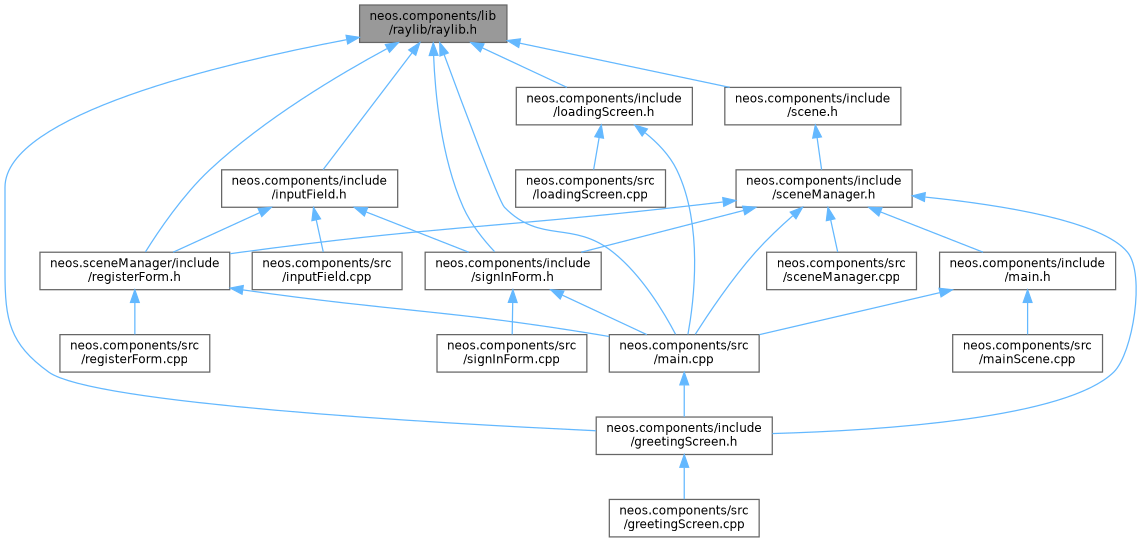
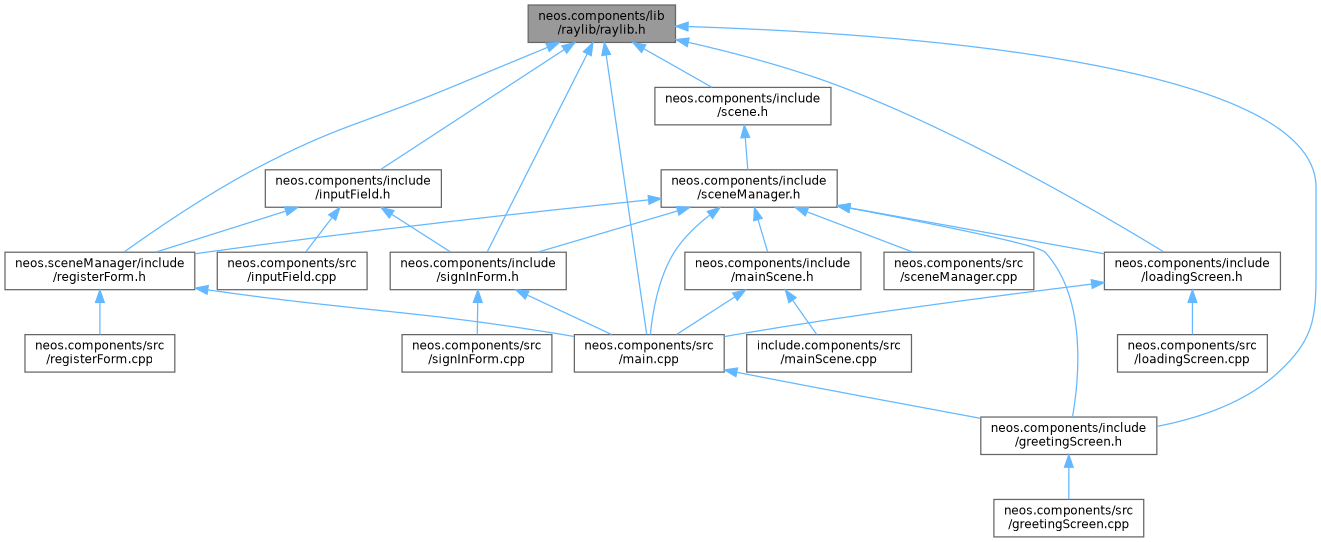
  digraph {
    node [color=grey40 fillcolor=white fontname=Helvetica fontsize=10 shape=box style=filled]
    edge [color=steelblue1 dir=back fontname=Helvetica fontsize=10 labelfontname=Helvetica labelfontsize=10 style=solid]
    n1 [color=gray40 fillcolor=grey60 fontcolor=black height=0.2 label="neos.components/lib\l/raylib/raylib.h" width=0.4]
    n2 [height=0.2 label="neos.components/include\l/greetingScreen.h" width=0.4]
    n3 [height=0.2 label="neos.components/src\l/main.cpp" width=0.4]
    n4 [height=0.2 label="neos.components/include\l/inputField.h" width=0.4]
    n5 [height=0.2 label="neos.sceneManager/include\l/registerForm.h" width=0.4]
    n6 [height=0.2 label="neos.components/include\l/signInForm.h" width=0.4]
    n7 [height=0.2 label="neos.components/include\l/loadingScreen.h" width=0.4]
    n8 [height=0.2 label="neos.components/include\l/scene.h" width=0.4]
    n9 [height=0.2 label="neos.components/src\l/greetingScreen.cpp" width=0.4]
    n10 [height=0.2 label="neos.components/src\l/inputField.cpp" width=0.4]
    n11 [height=0.2 label="neos.components/src\l/registerForm.cpp" width=0.4]
    n12 [height=0.2 label="neos.components/src\l/signInForm.cpp" width=0.4]
    n13 [height=0.2 label="neos.components/src\l/loadingScreen.cpp" width=0.4]
-   n14 [height=0.2 label="neos.components/include\l/main.h" width=0.4]
-   n15 [height=0.2 label="neos.components/src\l/mainScene.cpp" width=0.4]
+   n14 [height=0.2 label="neos.components/include\l/mainScene.h" width=0.4]
+   n15 [height=0.2 label="include.components/src\l/mainScene.cpp" width=0.4]
    n16 [height=0.2 label="neos.components/include\l/sceneManager.h" width=0.4]
    n17 [height=0.2 label="neos.components/src\l/sceneManager.cpp" width=0.4]
    n1 -> n2
    n1 -> n3
    n1 -> n4
    n1 -> n5
    n1 -> n6
    n1 -> n7
    n1 -> n8
    n2 -> n9
    n3 -> n2
    n4 -> n5
    n4 -> n6
    n4 -> n10
    n5 -> n3
    n5 -> n11
    n6 -> n3
    n6 -> n12
    n7 -> n3
    n7 -> n13
    n8 -> n16
    n14 -> n3
    n14 -> n15
    n16 -> n2
    n16 -> n3
    n16 -> n5
    n16 -> n6
+   n16 -> n7
    n16 -> n14
    n16 -> n17
  }
